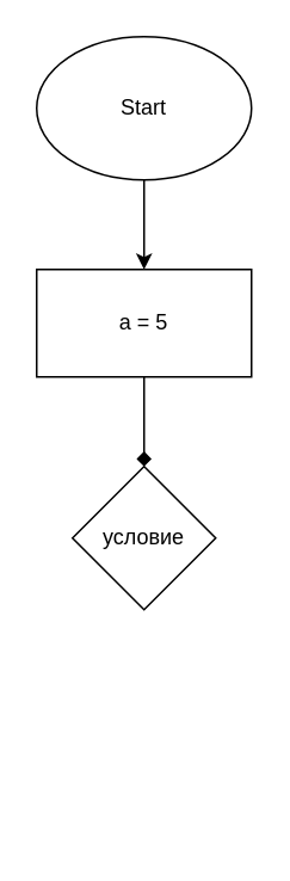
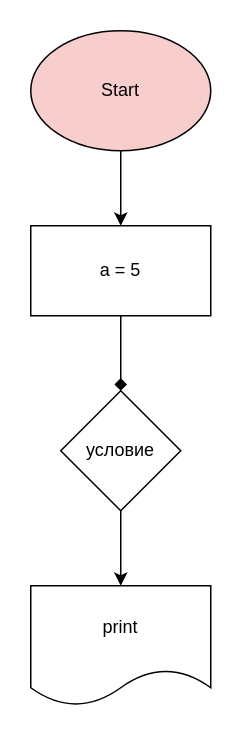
  <mxCell id="0" />
  <mxCell id="1" parent="0" />
  <mxCell id="2" value="" style="edgeStyle=orthogonalEdgeStyle;rounded=0;orthogonalLoop=1;jettySize=auto;html=1;" edge="1" parent="1" source="3" target="5"><mxGeometry relative="1" as="geometry" /></mxCell>
- <mxCell id="3" value="Start" style="ellipse;whiteSpace=wrap;html=1;" vertex="1" parent="1"><mxGeometry x="20" y="20" width="120" height="80" as="geometry" /></mxCell>
+ <mxCell id="3" value="Start" style="ellipse;whiteSpace=wrap;html=1;fillColor=#f8cecc;" vertex="1" parent="1"><mxGeometry x="20" y="20" width="120" height="80" as="geometry" /></mxCell>
  <mxCell id="4" value="" style="edgeStyle=orthogonalEdgeStyle;rounded=0;orthogonalLoop=1;jettySize=auto;html=1;endArrow=diamond;" edge="1" parent="1" source="5" target="7"><mxGeometry relative="1" as="geometry" /></mxCell>
  <mxCell id="5" value="a = 5" style="rounded=0;whiteSpace=wrap;html=1;" vertex="1" parent="1"><mxGeometry x="20" y="150" width="120" height="60" as="geometry" /></mxCell>
+ <mxCell id="6" value="" style="edgeStyle=orthogonalEdgeStyle;rounded=0;orthogonalLoop=1;jettySize=auto;html=1;" edge="1" parent="1" source="7" target="8"><mxGeometry relative="1" as="geometry" /></mxCell>
  <mxCell id="7" value="условие" style="rhombus;whiteSpace=wrap;html=1;" vertex="1" parent="1"><mxGeometry x="40" y="260" width="80" height="80" as="geometry" /></mxCell>
+ <mxCell id="8" value="print" style="shape=document;whiteSpace=wrap;html=1;boundedLbl=1;" vertex="1" parent="1"><mxGeometry x="20" y="390" width="120" height="80" as="geometry" /></mxCell>
